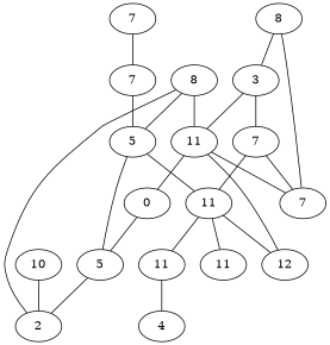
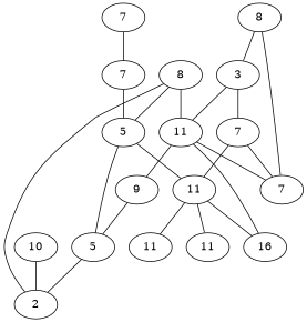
  graph {
    n1 [label=7]
    n2 [label=7]
    n3 [label=5]
    n4 [label=5]
    n5 [label=11]
-   n6 [label=0]
+   n6 [label=9]
    n7 [label=2]
    n8 [label=10]
-   n9 [label=4]
    n10 [label=7]
    n11 [label=7]
    n12 [label=11]
    n13 [label=11]
-   n14 [label=12]
+   n14 [label=16]
    n15 [label=8]
    n16 [label=3]
    n17 [label=11]
    n18 [label=8]
    n1 -- n2
    n2 -- n3
    n3 -- n4
    n3 -- n5
    n4 -- n7
    n5 -- n12
    n5 -- n13
    n5 -- n14
    n6 -- n4
    n8 -- n7
    n10 -- n5
    n10 -- n11
-   n12 -- n9
    n15 -- n11
    n15 -- n16
    n16 -- n10
    n16 -- n17
    n17 -- n6
    n17 -- n11
    n17 -- n14
    n18 -- n3
    n18 -- n7
    n18 -- n17
  }
